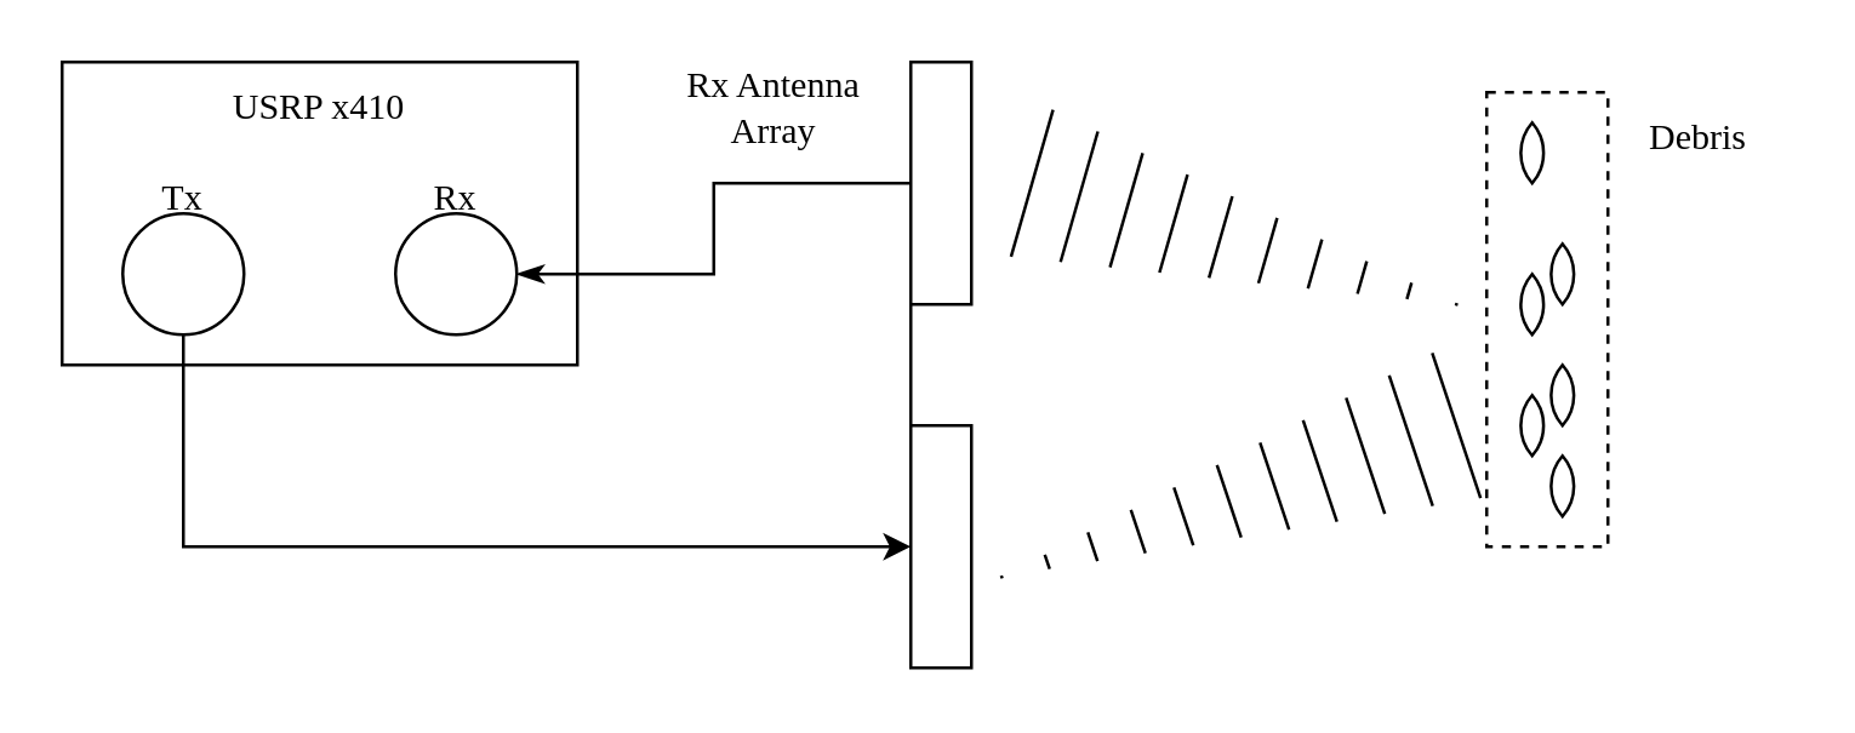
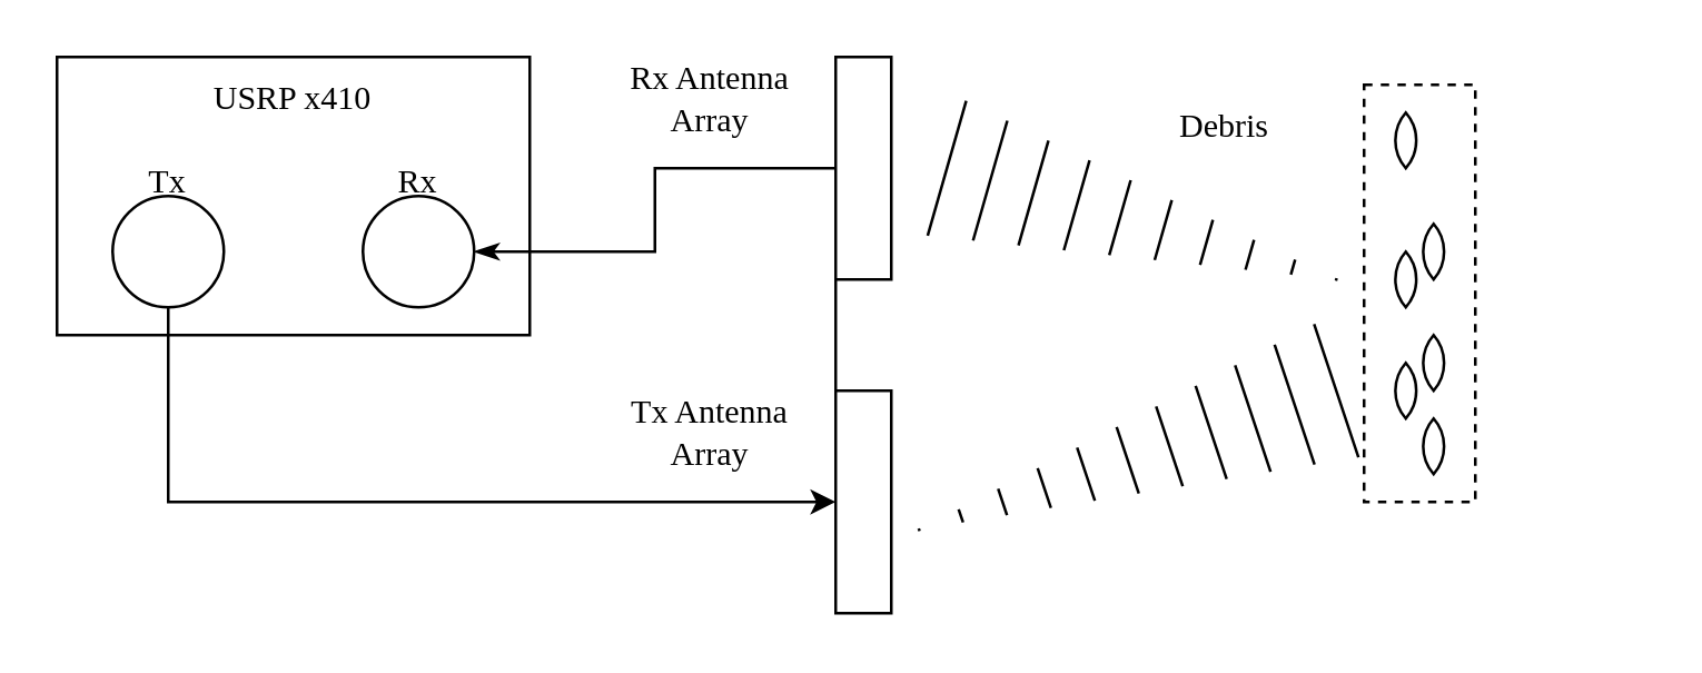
  <mxCell id="0" />
  <mxCell id="1" parent="0" />
  <mxCell id="2" value="" style="rounded=0;whiteSpace=wrap;html=1;dashed=1;fillColor=none;" vertex="1" parent="1"><mxGeometry x="490" y="30" width="40" height="150" as="geometry" /></mxCell>
  <mxCell id="3" value="" style="rounded=0;whiteSpace=wrap;html=1;fontFamily=modern;fontSource=https%3A%2F%2Fsourceforge.net%2Fprojects%2Fcm-unicode%2F;" vertex="1" parent="1"><mxGeometry x="20" y="20" width="170" height="100" as="geometry" /></mxCell>
  <mxCell id="4" value="USRP x410" style="text;html=1;align=center;verticalAlign=middle;whiteSpace=wrap;rounded=0;fontFamily=modern;fontSource=https%3A%2F%2Fsourceforge.net%2Fprojects%2Fcm-unicode%2F;" vertex="1" parent="1"><mxGeometry x="50" y="20" width="110" height="30" as="geometry" /></mxCell>
  <mxCell id="5" style="edgeStyle=orthogonalEdgeStyle;rounded=0;orthogonalLoop=1;jettySize=auto;html=1;exitX=1;exitY=0.5;exitDx=0;exitDy=0;entryX=0;entryY=0.5;entryDx=0;entryDy=0;startArrow=classicThin;startFill=1;endArrow=none;fontFamily=modern;fontSource=https%3A%2F%2Fsourceforge.net%2Fprojects%2Fcm-unicode%2F;" edge="1" parent="1" source="6" target="10"><mxGeometry relative="1" as="geometry" /></mxCell>
  <mxCell id="6" value="" style="ellipse;whiteSpace=wrap;html=1;aspect=fixed;fontFamily=modern;fontSource=https%3A%2F%2Fsourceforge.net%2Fprojects%2Fcm-unicode%2F;" vertex="1" parent="1"><mxGeometry x="130" y="70" width="40" height="40" as="geometry" /></mxCell>
  <mxCell id="7" value="Rx" style="text;html=1;align=center;verticalAlign=middle;whiteSpace=wrap;rounded=0;fontFamily=modern;fontSource=https%3A%2F%2Fsourceforge.net%2Fprojects%2Fcm-unicode%2F;" vertex="1" parent="1"><mxGeometry x="120" y="50" width="60" height="30" as="geometry" /></mxCell>
  <mxCell id="8" value="" style="endArrow=none;html=1;rounded=0;fontFamily=modern;fontSource=https%3A%2F%2Fsourceforge.net%2Fprojects%2Fcm-unicode%2F;" edge="1" parent="1"><mxGeometry width="50" height="50" relative="1" as="geometry"><mxPoint x="300" y="220" as="sourcePoint" /><mxPoint x="300" y="20" as="targetPoint" /></mxGeometry></mxCell>
  <mxCell id="9" value="" style="rounded=0;whiteSpace=wrap;html=1;fontFamily=modern;fontSource=https%3A%2F%2Fsourceforge.net%2Fprojects%2Fcm-unicode%2F;" vertex="1" parent="1"><mxGeometry x="300" y="140" width="20" height="80" as="geometry" /></mxCell>
  <mxCell id="10" value="" style="rounded=0;whiteSpace=wrap;html=1;fontFamily=modern;fontSource=https%3A%2F%2Fsourceforge.net%2Fprojects%2Fcm-unicode%2F;" vertex="1" parent="1"><mxGeometry x="300" y="20" width="20" height="80" as="geometry" /></mxCell>
  <mxCell id="11" style="edgeStyle=orthogonalEdgeStyle;rounded=0;orthogonalLoop=1;jettySize=auto;html=1;exitX=0.5;exitY=1;exitDx=0;exitDy=0;entryX=0;entryY=0.5;entryDx=0;entryDy=0;fontFamily=modern;fontSource=https%3A%2F%2Fsourceforge.net%2Fprojects%2Fcm-unicode%2F;" edge="1" parent="1" source="12" target="9"><mxGeometry relative="1" as="geometry" /></mxCell>
  <mxCell id="12" value="" style="ellipse;whiteSpace=wrap;html=1;aspect=fixed;fontFamily=modern;fontSource=https%3A%2F%2Fsourceforge.net%2Fprojects%2Fcm-unicode%2F;" vertex="1" parent="1"><mxGeometry x="40" y="70" width="40" height="40" as="geometry" /></mxCell>
  <mxCell id="13" value="Tx" style="text;html=1;align=center;verticalAlign=middle;whiteSpace=wrap;rounded=0;fontFamily=modern;fontSource=https%3A%2F%2Fsourceforge.net%2Fprojects%2Fcm-unicode%2F;" vertex="1" parent="1"><mxGeometry x="30" y="50" width="60" height="30" as="geometry" /></mxCell>
+ <mxCell id="14" value="Tx Antenna Array" style="text;html=1;align=center;verticalAlign=middle;whiteSpace=wrap;rounded=0;fontFamily=modern;fontSource=https%3A%2F%2Fsourceforge.net%2Fprojects%2Fcm-unicode%2F;" vertex="1" parent="1"><mxGeometry x="220" y="140" width="70" height="30" as="geometry" /></mxCell>
  <mxCell id="15" value="Rx Antenna Array" style="text;html=1;align=center;verticalAlign=middle;whiteSpace=wrap;rounded=0;fontFamily=modern;fontSource=https%3A%2F%2Fsourceforge.net%2Fprojects%2Fcm-unicode%2F;" vertex="1" parent="1"><mxGeometry x="220" y="20" width="70" height="30" as="geometry" /></mxCell>
- <mxCell id="16" value="Debris" style="text;html=1;align=center;verticalAlign=middle;whiteSpace=wrap;rounded=0;fontFamily=modern;fontSource=https%3A%2F%2Fsourceforge.net%2Fprojects%2Fcm-unicode%2F;" vertex="1" parent="1"><mxGeometry x="530" y="30" width="60" height="30" as="geometry" /></mxCell>
+ <mxCell id="16" value="Debris" style="text;html=1;align=center;verticalAlign=middle;whiteSpace=wrap;rounded=0;fontFamily=modern;fontSource=https%3A%2F%2Fsourceforge.net%2Fprojects%2Fcm-unicode%2F;" vertex="1" parent="1"><mxGeometry x="410" y="30" width="60" height="30" as="geometry" /></mxCell>
  <mxCell id="17" value="" style="shape=mxgraph.arrows2.wedgeArrowDashed2;html=1;bendable=0;startWidth=25.217;stepSize=15;rounded=0;fontFamily=modern;fontSource=https%3A%2F%2Fsourceforge.net%2Fprojects%2Fcm-unicode%2F;" edge="1" parent="1"><mxGeometry width="100" height="100" relative="1" as="geometry"><mxPoint x="480" y="140" as="sourcePoint" /><mxPoint x="330" y="190" as="targetPoint" /></mxGeometry></mxCell>
  <mxCell id="18" value="" style="shape=mxgraph.arrows2.wedgeArrowDashed2;html=1;bendable=0;startWidth=25.217;stepSize=15;rounded=0;fontFamily=modern;fontSource=https%3A%2F%2Fsourceforge.net%2Fprojects%2Fcm-unicode%2F;" edge="1" parent="1"><mxGeometry width="100" height="100" relative="1" as="geometry"><mxPoint x="340" y="60" as="sourcePoint" /><mxPoint x="480" y="100" as="targetPoint" /></mxGeometry></mxCell>
  <mxCell id="19" value="" style="whiteSpace=wrap;html=1;shape=mxgraph.basic.pointed_oval" vertex="1" parent="1"><mxGeometry x="500" y="40" width="10" height="20" as="geometry" /></mxCell>
  <mxCell id="20" value="" style="whiteSpace=wrap;html=1;shape=mxgraph.basic.pointed_oval" vertex="1" parent="1"><mxGeometry x="510" y="80" width="10" height="20" as="geometry" /></mxCell>
  <mxCell id="21" value="" style="whiteSpace=wrap;html=1;shape=mxgraph.basic.pointed_oval" vertex="1" parent="1"><mxGeometry x="510" y="120" width="10" height="20" as="geometry" /></mxCell>
  <mxCell id="22" value="" style="whiteSpace=wrap;html=1;shape=mxgraph.basic.pointed_oval" vertex="1" parent="1"><mxGeometry x="500" y="90" width="10" height="20" as="geometry" /></mxCell>
  <mxCell id="23" value="" style="whiteSpace=wrap;html=1;shape=mxgraph.basic.pointed_oval" vertex="1" parent="1"><mxGeometry x="500" y="130" width="10" height="20" as="geometry" /></mxCell>
  <mxCell id="24" value="" style="whiteSpace=wrap;html=1;shape=mxgraph.basic.pointed_oval" vertex="1" parent="1"><mxGeometry x="510" y="150" width="10" height="20" as="geometry" /></mxCell>
